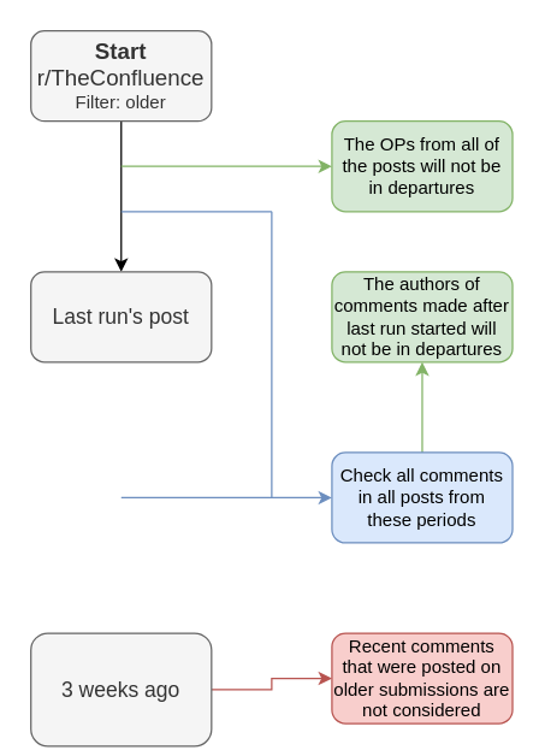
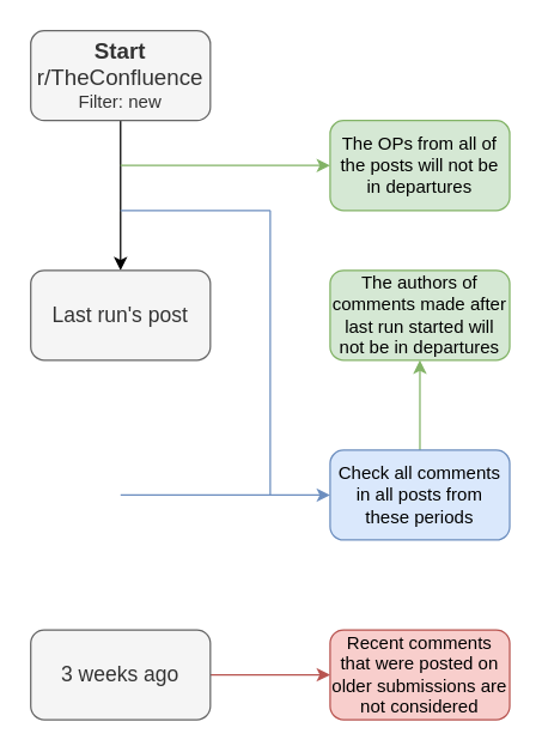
  <mxCell id="0" />
  <mxCell id="1" parent="0" />
  <mxCell id="2" style="edgeStyle=orthogonalEdgeStyle;rounded=0;orthogonalLoop=1;jettySize=auto;html=1;exitX=0.5;exitY=1;exitDx=0;exitDy=0;entryX=0.5;entryY=0;entryDx=0;entryDy=0;" edge="1" parent="1" source="3" target="4"><mxGeometry relative="1" as="geometry" /></mxCell>
- <mxCell id="3" value="&lt;font&gt;&lt;b style=&quot;font-size: 15px&quot;&gt;Start&lt;/b&gt;&lt;br&gt;&lt;span style=&quot;font-size: 15px&quot;&gt;r/TheConfluence&lt;/span&gt;&lt;br&gt;&lt;font style=&quot;font-size: 12px&quot;&gt;Filter: older&lt;/font&gt;&lt;br&gt;&lt;/font&gt;" style="rounded=1;whiteSpace=wrap;html=1;fillColor=#f5f5f5;strokeColor=#666666;fontColor=#333333;" vertex="1" parent="1"><mxGeometry x="20" y="20" width="120" height="60" as="geometry" /></mxCell>
+ <mxCell id="3" value="&lt;font&gt;&lt;b style=&quot;font-size: 15px&quot;&gt;Start&lt;/b&gt;&lt;br&gt;&lt;span style=&quot;font-size: 15px&quot;&gt;r/TheConfluence&lt;/span&gt;&lt;br&gt;&lt;font style=&quot;font-size: 12px&quot;&gt;Filter: new&lt;/font&gt;&lt;br&gt;&lt;/font&gt;" style="rounded=1;whiteSpace=wrap;html=1;fillColor=#f5f5f5;strokeColor=#666666;fontColor=#333333;" vertex="1" parent="1"><mxGeometry x="20" y="20" width="120" height="60" as="geometry" /></mxCell>
  <mxCell id="4" value="&lt;font style=&quot;font-size: 14px&quot;&gt;Last run's post&lt;/font&gt;" style="rounded=1;whiteSpace=wrap;html=1;fillColor=#f5f5f5;strokeColor=#666666;fontColor=#333333;" vertex="1" parent="1"><mxGeometry x="20" y="180" width="120" height="60" as="geometry" /></mxCell>
  <mxCell id="5" style="edgeStyle=orthogonalEdgeStyle;rounded=0;orthogonalLoop=1;jettySize=auto;html=1;exitX=1;exitY=0.5;exitDx=0;exitDy=0;entryX=0;entryY=0.5;entryDx=0;entryDy=0;fillColor=#f8cecc;strokeColor=#b85450;" edge="1" parent="1" source="6" target="15"><mxGeometry relative="1" as="geometry" /></mxCell>
- <mxCell id="6" value="&lt;font style=&quot;font-size: 14px&quot;&gt;3 weeks ago&lt;/font&gt;" style="rounded=1;whiteSpace=wrap;html=1;fillColor=#f5f5f5;strokeColor=#666666;fontColor=#333333;" vertex="1" parent="1"><mxGeometry x="20" y="420" width="120" height="75" as="geometry" /></mxCell>
+ <mxCell id="6" value="&lt;font style=&quot;font-size: 14px&quot;&gt;3 weeks ago&lt;/font&gt;" style="rounded=1;whiteSpace=wrap;html=1;fillColor=#f5f5f5;strokeColor=#666666;fontColor=#333333;" vertex="1" parent="1"><mxGeometry x="20" y="420" width="120" height="60" as="geometry" /></mxCell>
  <mxCell id="7" value="The OPs from all of the posts will not be in departures" style="rounded=1;whiteSpace=wrap;html=1;fillColor=#d5e8d4;strokeColor=#82b366;" vertex="1" parent="1"><mxGeometry x="220" y="80" width="120" height="60" as="geometry" /></mxCell>
  <mxCell id="8" value="" style="endArrow=classic;html=1;entryX=0;entryY=0.5;entryDx=0;entryDy=0;fillColor=#d5e8d4;strokeColor=#82b366;" edge="1" parent="1" target="7"><mxGeometry width="50" height="50" relative="1" as="geometry"><mxPoint x="80" y="110" as="sourcePoint" /><mxPoint x="210" y="130" as="targetPoint" /></mxGeometry></mxCell>
  <mxCell id="9" style="edgeStyle=orthogonalEdgeStyle;rounded=0;orthogonalLoop=1;jettySize=auto;html=1;exitX=0.5;exitY=0;exitDx=0;exitDy=0;entryX=0.5;entryY=1;entryDx=0;entryDy=0;fillColor=#d5e8d4;strokeColor=#82b366;" edge="1" parent="1" source="10" target="14"><mxGeometry relative="1" as="geometry" /></mxCell>
  <mxCell id="10" value="Check all comments&lt;br&gt;in all posts from&lt;br&gt;these periods" style="rounded=1;whiteSpace=wrap;html=1;fillColor=#dae8fc;strokeColor=#6c8ebf;" vertex="1" parent="1"><mxGeometry x="220" y="300" width="120" height="60" as="geometry" /></mxCell>
  <mxCell id="11" value="" style="endArrow=none;html=1;fillColor=#dae8fc;strokeColor=#6c8ebf;" edge="1" parent="1"><mxGeometry width="50" height="50" relative="1" as="geometry"><mxPoint x="80" y="140" as="sourcePoint" /><mxPoint x="180" y="140" as="targetPoint" /></mxGeometry></mxCell>
  <mxCell id="12" value="" style="endArrow=none;html=1;fillColor=#dae8fc;strokeColor=#6c8ebf;" edge="1" parent="1"><mxGeometry width="50" height="50" relative="1" as="geometry"><mxPoint x="180" y="330" as="sourcePoint" /><mxPoint x="180" y="140" as="targetPoint" /></mxGeometry></mxCell>
  <mxCell id="13" value="" style="endArrow=classic;html=1;entryX=0;entryY=0.5;entryDx=0;entryDy=0;fillColor=#dae8fc;strokeColor=#6c8ebf;" edge="1" parent="1" target="10"><mxGeometry width="50" height="50" relative="1" as="geometry"><mxPoint x="80" y="330" as="sourcePoint" /><mxPoint x="200" y="270" as="targetPoint" /></mxGeometry></mxCell>
  <mxCell id="14" value="The authors of comments made after last run started will not be in departures" style="rounded=1;whiteSpace=wrap;html=1;fillColor=#d5e8d4;strokeColor=#82b366;" vertex="1" parent="1"><mxGeometry x="220" y="180" width="120" height="60" as="geometry" /></mxCell>
  <mxCell id="15" value="Recent comments&lt;br&gt;that were posted on older submissions are not considered" style="rounded=1;whiteSpace=wrap;html=1;fillColor=#f8cecc;strokeColor=#b85450;" vertex="1" parent="1"><mxGeometry x="220" y="420" width="120" height="60" as="geometry" /></mxCell>
